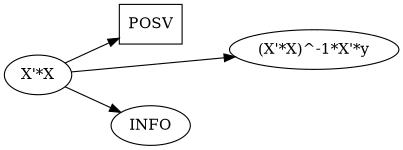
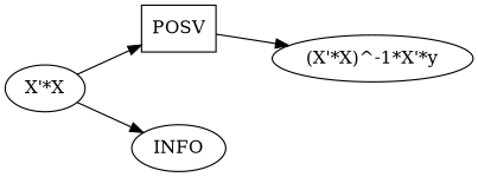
  digraph {
    rankdir=LR
    n1 [label=POSV shape=box]
    "(X'*X)^-1*X'*y"
    "X'*X"
    INFO
-   "X'*X" -> "(X'*X)^-1*X'*y"
+   n1 -> "(X'*X)^-1*X'*y"
    "X'*X" -> n1
    "X'*X" -> INFO
  }
